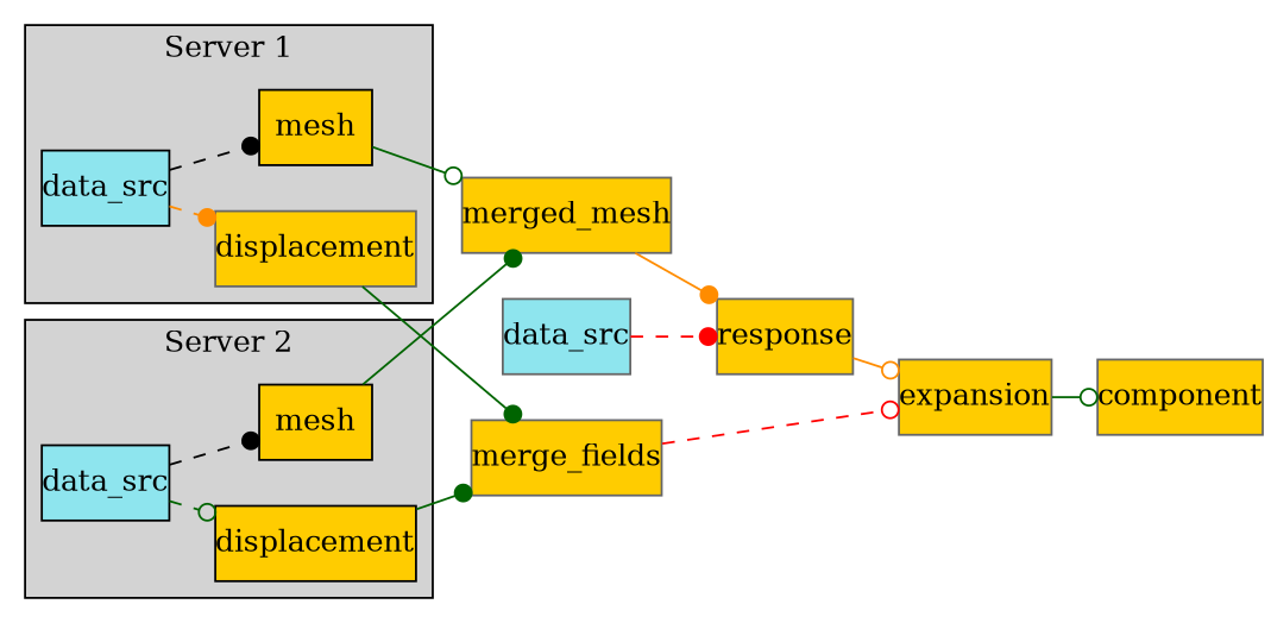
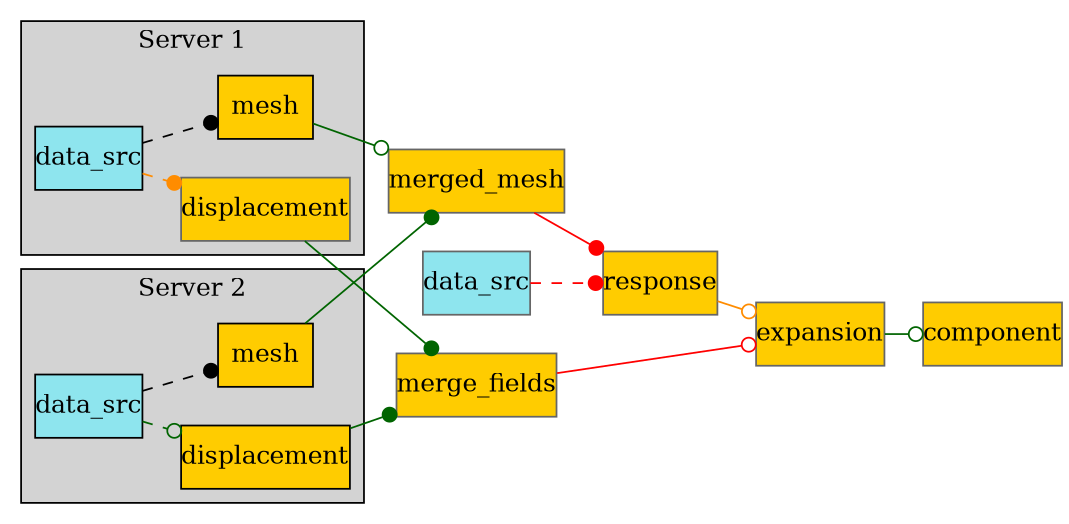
  digraph {
    nodesep=0.3
    rankdir=LR
    ranksep=0.3
    splines=line
    node [color=gray40 fillcolor="#ffcc00" margin=0 shape=box style=filled]
    edge [arrowhead=dot color=darkgreen]
    n1 [label=displacement]
    n2 [color=black label=mesh]
    n3 [color=black fillcolor=cadetblue2 label=data_src]
    n4 [color=black label=displacement]
    n5 [color=black label=mesh]
    n6 [color=black fillcolor=cadetblue2 label=data_src]
    merge_fields
    merged_mesh
    expansion
    response
    component
    n12 [fillcolor=cadetblue2 label=data_src]
    subgraph cluster_1 {
      fillcolor=lightgrey
      label="Server 1"
      style=filled
      n1
      n2
      n3
    }
    subgraph cluster_2 {
      fillcolor=lightgrey
      label="Server 2"
      style=filled
      n4
      n5
      n6
    }
    n1 -> merge_fields
    n2 -> merged_mesh [arrowhead=odot]
    n3 -> n1 [color=darkorange style=dashed]
    n3 -> n2 [color=black style=dashed]
    n4 -> merge_fields
    n5 -> merged_mesh
    n6 -> n4 [arrowhead=odot style=dashed]
    n6 -> n5 [color=black style=dashed]
-   merge_fields -> expansion [arrowhead=odot color=red style=dashed]
-   merged_mesh -> response [color=darkorange]
+   merge_fields -> expansion [arrowhead=odot color=red]
+   merged_mesh -> response [color=red]
    expansion -> component [arrowhead=odot]
    response -> expansion [arrowhead=odot color=darkorange]
    n12 -> response [color=red style=dashed]
  }
